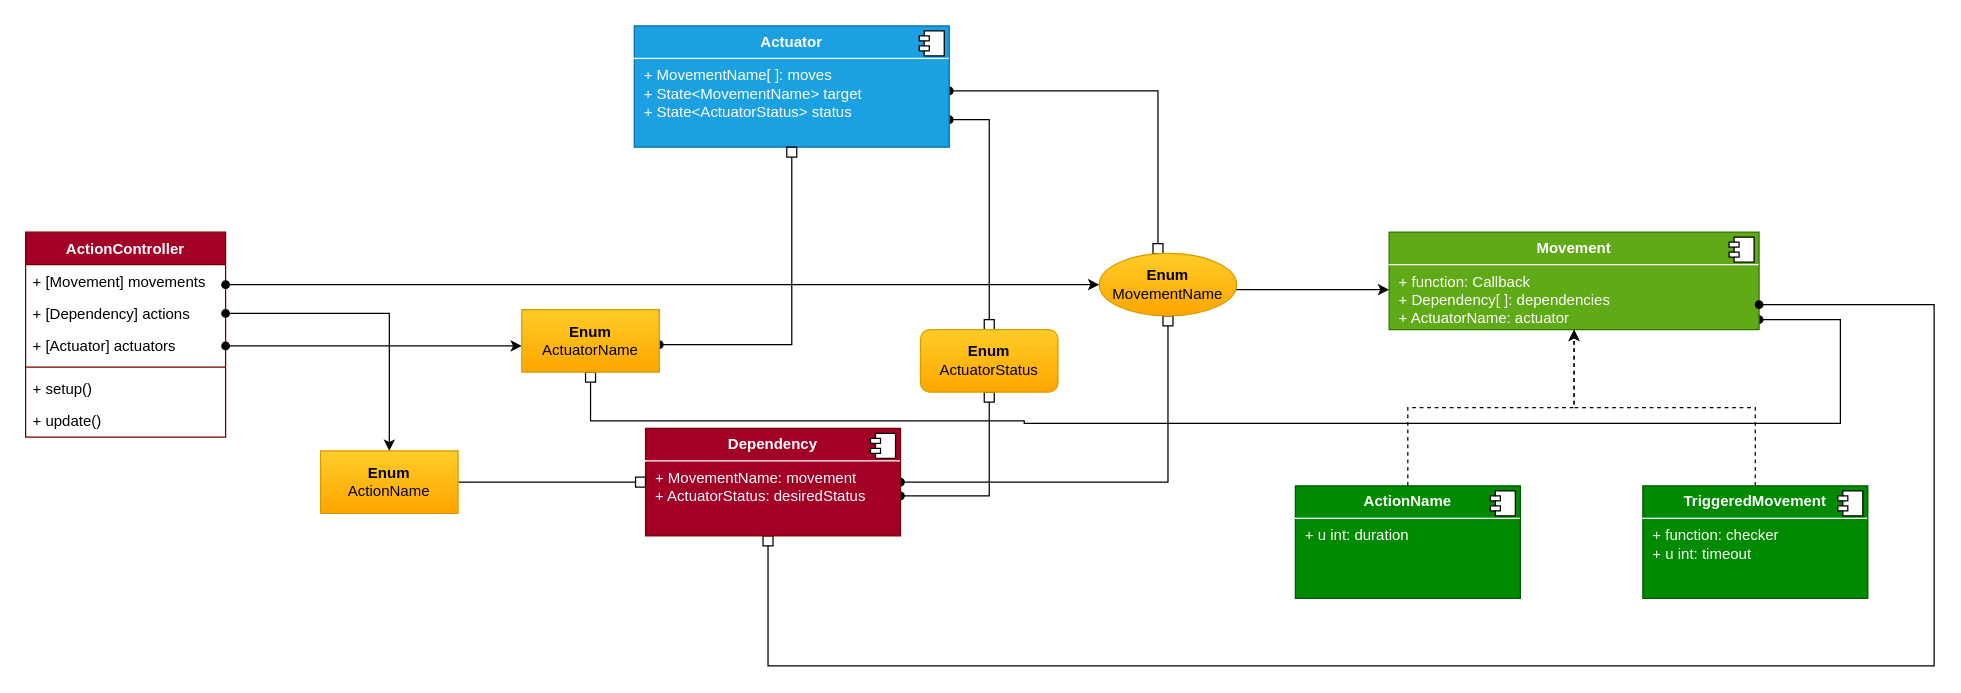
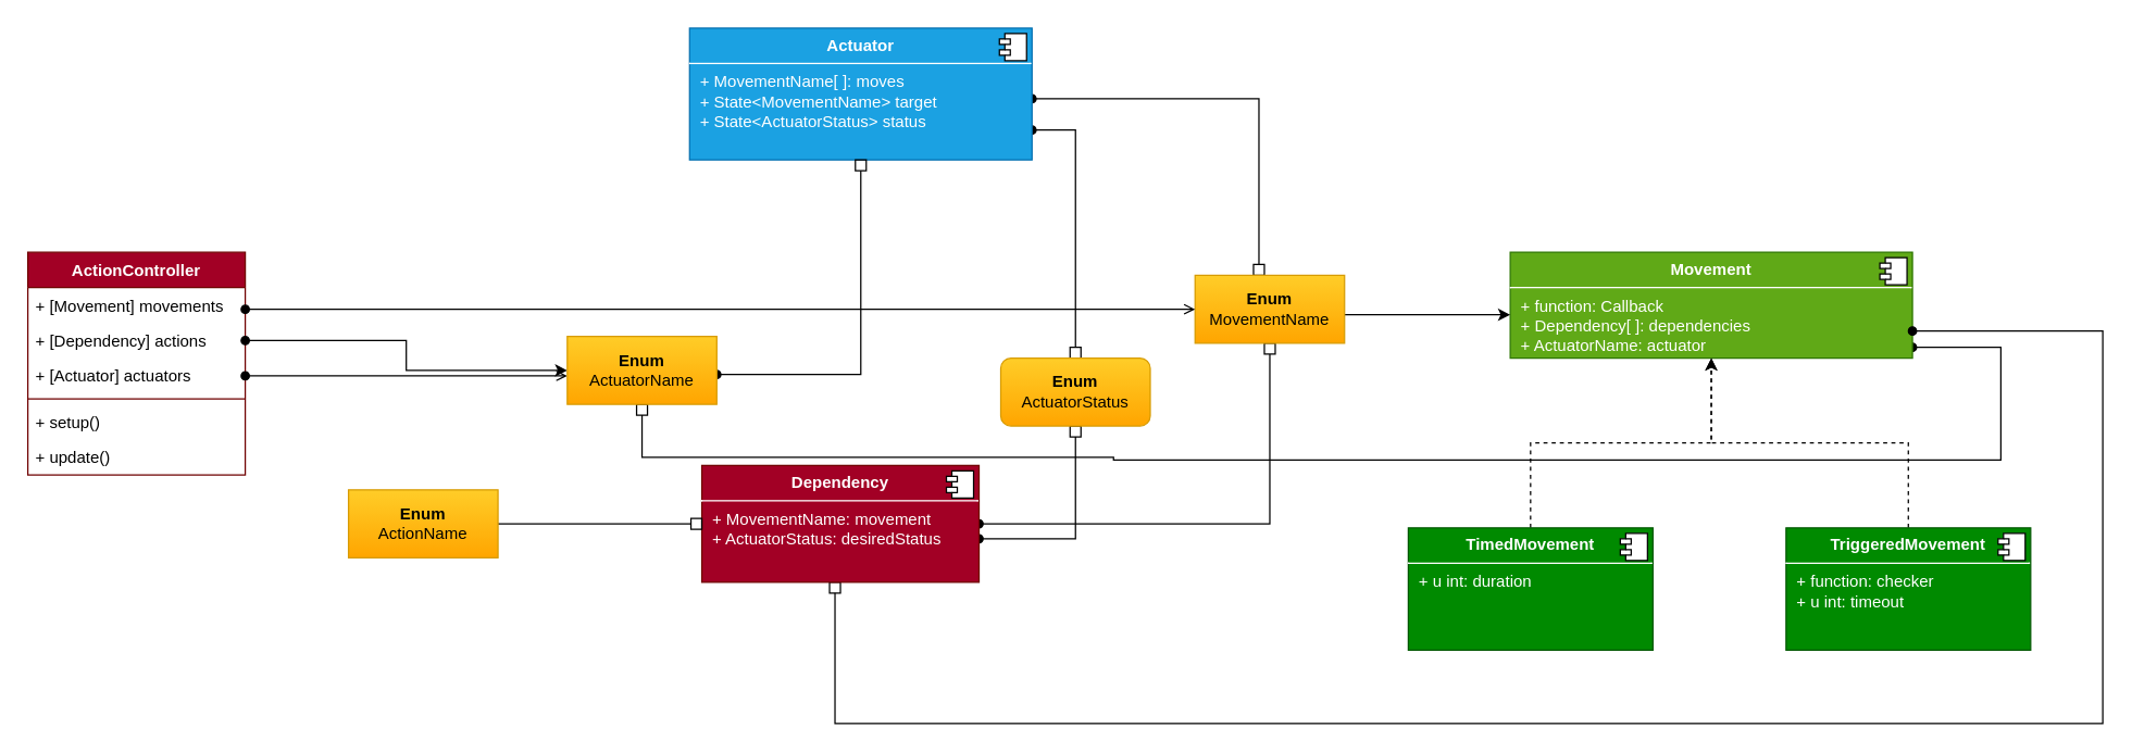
  <mxCell id="0" />
  <mxCell id="1" parent="0" />
  <mxCell id="2" style="edgeStyle=orthogonalEdgeStyle;rounded=0;orthogonalLoop=1;jettySize=auto;html=1;startArrow=oval;startFill=1;endArrow=box;endFill=0;" edge="1" parent="1" source="3" target="36"><mxGeometry relative="1" as="geometry"><Array as="points"><mxPoint x="1472" y="255" /><mxPoint x="1472" y="338" /><mxPoint x="819" y="338" /><mxPoint x="819" y="336" /><mxPoint x="472" y="336" /></Array></mxGeometry></mxCell>
  <mxCell id="3" value="&lt;p style=&quot;margin:0px;margin-top:6px;text-align:center;&quot;&gt;&lt;b&gt;Movement&lt;/b&gt;&lt;/p&gt;&lt;hr size=&quot;1&quot; style=&quot;border-style:solid;&quot;&gt;&lt;p style=&quot;margin:0px;margin-left:8px;&quot;&gt;+ function: Callback&lt;/p&gt;&lt;p style=&quot;margin:0px;margin-left:8px;&quot;&gt;+ Dependency[ ]: dependencies&lt;/p&gt;&lt;p style=&quot;margin:0px;margin-left:8px;&quot;&gt;+ ActuatorName: actuator&lt;/p&gt;" style="align=left;overflow=fill;html=1;dropTarget=0;whiteSpace=wrap;fillColor=#60a917;fontColor=#ffffff;strokeColor=#2D7600;" parent="1" vertex="1"><mxGeometry x="1110.94" y="185" width="296" height="78" as="geometry" /></mxCell>
  <mxCell id="4" value="" style="shape=component;jettyWidth=8;jettyHeight=4;" parent="3" vertex="1"><mxGeometry x="1" width="20" height="20" relative="1" as="geometry"><mxPoint x="-24" y="4" as="offset" /></mxGeometry></mxCell>
  <mxCell id="5" style="edgeStyle=orthogonalEdgeStyle;rounded=0;orthogonalLoop=1;jettySize=auto;html=1;dashed=1;" parent="1" source="6" target="3" edge="1"><mxGeometry relative="1" as="geometry" /></mxCell>
- <mxCell id="6" value="&lt;p style=&quot;margin:0px;margin-top:6px;text-align:center;&quot;&gt;&lt;b&gt;&lt;font style=&quot;color: rgb(255, 255, 255);&quot;&gt;ActionName&lt;/font&gt;&lt;/b&gt;&lt;/p&gt;&lt;hr size=&quot;1&quot; style=&quot;border-style:solid;&quot;&gt;&lt;p style=&quot;margin:0px;margin-left:8px;&quot;&gt;&lt;span style=&quot;background-color: transparent;&quot;&gt;&lt;font style=&quot;color: rgb(255, 255, 255);&quot;&gt;+ u int: duration&lt;/font&gt;&lt;/span&gt;&lt;/p&gt;" style="align=left;overflow=fill;html=1;dropTarget=0;whiteSpace=wrap;fillColor=#008a00;fontColor=#ffffff;strokeColor=#005700;" parent="1" vertex="1"><mxGeometry x="1035.94" y="388" width="180" height="90" as="geometry" /></mxCell>
+ <mxCell id="6" value="&lt;p style=&quot;margin:0px;margin-top:6px;text-align:center;&quot;&gt;&lt;b&gt;&lt;font style=&quot;color: rgb(255, 255, 255);&quot;&gt;TimedMovement&lt;/font&gt;&lt;/b&gt;&lt;/p&gt;&lt;hr size=&quot;1&quot; style=&quot;border-style:solid;&quot;&gt;&lt;p style=&quot;margin:0px;margin-left:8px;&quot;&gt;&lt;span style=&quot;background-color: transparent;&quot;&gt;&lt;font style=&quot;color: rgb(255, 255, 255);&quot;&gt;+ u int: duration&lt;/font&gt;&lt;/span&gt;&lt;/p&gt;" style="align=left;overflow=fill;html=1;dropTarget=0;whiteSpace=wrap;fillColor=#008a00;fontColor=#ffffff;strokeColor=#005700;" parent="1" vertex="1"><mxGeometry x="1035.94" y="388" width="180" height="90" as="geometry" /></mxCell>
  <mxCell id="7" value="" style="shape=component;jettyWidth=8;jettyHeight=4;" parent="6" vertex="1"><mxGeometry x="1" width="20" height="20" relative="1" as="geometry"><mxPoint x="-24" y="4" as="offset" /></mxGeometry></mxCell>
  <mxCell id="8" style="edgeStyle=orthogonalEdgeStyle;rounded=0;orthogonalLoop=1;jettySize=auto;html=1;dashed=1;" parent="1" source="9" target="3" edge="1"><mxGeometry relative="1" as="geometry" /></mxCell>
  <mxCell id="9" value="&lt;p style=&quot;margin:0px;margin-top:6px;text-align:center;&quot;&gt;&lt;b&gt;TriggeredMovement&lt;/b&gt;&lt;/p&gt;&lt;hr size=&quot;1&quot; style=&quot;border-style:solid;&quot;&gt;&lt;p style=&quot;margin:0px;margin-left:8px;&quot;&gt;+ function: checker&lt;/p&gt;&lt;p style=&quot;margin:0px;margin-left:8px;&quot;&gt;+ u int: timeout&lt;/p&gt;" style="align=left;overflow=fill;html=1;dropTarget=0;whiteSpace=wrap;fillColor=#008a00;fontColor=#ffffff;strokeColor=#005700;" parent="1" vertex="1"><mxGeometry x="1313.94" y="388" width="180" height="90" as="geometry" /></mxCell>
  <mxCell id="10" value="" style="shape=component;jettyWidth=8;jettyHeight=4;" parent="9" vertex="1"><mxGeometry x="1" width="20" height="20" relative="1" as="geometry"><mxPoint x="-24" y="4" as="offset" /></mxGeometry></mxCell>
  <mxCell id="11" value="ActionController" style="swimlane;fontStyle=1;align=center;verticalAlign=top;childLayout=stackLayout;horizontal=1;startSize=26;horizontalStack=0;resizeParent=1;resizeParentMax=0;resizeLast=0;collapsible=1;marginBottom=0;whiteSpace=wrap;html=1;fillColor=#a20025;strokeColor=#6F0000;fontColor=#ffffff;" vertex="1" parent="1"><mxGeometry x="20" y="185" width="160" height="164" as="geometry" /></mxCell>
  <mxCell id="12" value="+ [Movement] movements" style="text;strokeColor=none;fillColor=none;align=left;verticalAlign=top;spacingLeft=4;spacingRight=4;overflow=hidden;rotatable=0;points=[[0,0.5],[1,0.5]];portConstraint=eastwest;whiteSpace=wrap;html=1;" vertex="1" parent="11"><mxGeometry y="26" width="160" height="26" as="geometry" /></mxCell>
  <mxCell id="13" value="+ [Dependency] actions" style="text;strokeColor=none;fillColor=none;align=left;verticalAlign=top;spacingLeft=4;spacingRight=4;overflow=hidden;rotatable=0;points=[[0,0.5],[1,0.5]];portConstraint=eastwest;whiteSpace=wrap;html=1;" vertex="1" parent="11"><mxGeometry y="52" width="160" height="26" as="geometry" /></mxCell>
  <mxCell id="14" value="+ [Actuator] actuators" style="text;strokeColor=none;fillColor=none;align=left;verticalAlign=top;spacingLeft=4;spacingRight=4;overflow=hidden;rotatable=0;points=[[0,0.5],[1,0.5]];portConstraint=eastwest;whiteSpace=wrap;html=1;" vertex="1" parent="11"><mxGeometry y="78" width="160" height="26" as="geometry" /></mxCell>
  <mxCell id="15" value="" style="line;strokeWidth=1;fillColor=none;align=left;verticalAlign=middle;spacingTop=-1;spacingLeft=3;spacingRight=3;rotatable=0;labelPosition=right;points=[];portConstraint=eastwest;strokeColor=inherit;" vertex="1" parent="11"><mxGeometry y="104" width="160" height="8" as="geometry" /></mxCell>
  <mxCell id="16" value="+ setup()" style="text;strokeColor=none;fillColor=none;align=left;verticalAlign=top;spacingLeft=4;spacingRight=4;overflow=hidden;rotatable=0;points=[[0,0.5],[1,0.5]];portConstraint=eastwest;whiteSpace=wrap;html=1;" vertex="1" parent="11"><mxGeometry y="112" width="160" height="26" as="geometry" /></mxCell>
  <mxCell id="17" value="+ update()" style="text;strokeColor=none;fillColor=none;align=left;verticalAlign=top;spacingLeft=4;spacingRight=4;overflow=hidden;rotatable=0;points=[[0,0.5],[1,0.5]];portConstraint=eastwest;whiteSpace=wrap;html=1;" vertex="1" parent="11"><mxGeometry y="138" width="160" height="26" as="geometry" /></mxCell>
  <mxCell id="18" style="edgeStyle=orthogonalEdgeStyle;rounded=0;orthogonalLoop=1;jettySize=auto;html=1;endArrow=box;endFill=0;startArrow=oval;startFill=1;" edge="1" parent="1" source="20" target="30"><mxGeometry relative="1" as="geometry"><Array as="points"><mxPoint x="926" y="72" /></Array></mxGeometry></mxCell>
  <mxCell id="19" style="edgeStyle=orthogonalEdgeStyle;rounded=0;orthogonalLoop=1;jettySize=auto;html=1;endArrow=box;endFill=0;startArrow=oval;startFill=1;" edge="1" parent="1" source="20" target="31"><mxGeometry relative="1" as="geometry"><mxPoint x="777" y="123" as="sourcePoint" /><Array as="points"><mxPoint x="791" y="95" /></Array></mxGeometry></mxCell>
  <mxCell id="20" value="&lt;p style=&quot;margin:0px;margin-top:6px;text-align:center;&quot;&gt;&lt;b&gt;&lt;font style=&quot;color: rgb(255, 255, 255);&quot;&gt;Actuator&lt;/font&gt;&lt;/b&gt;&lt;/p&gt;&lt;hr size=&quot;1&quot; style=&quot;border-style:solid;&quot;&gt;&lt;p style=&quot;margin:0px;margin-left:8px;&quot;&gt;&lt;font style=&quot;color: rgb(255, 255, 255);&quot;&gt;+ MovementName[ ]: moves&lt;/font&gt;&lt;/p&gt;&lt;p style=&quot;margin: 0px 0px 0px 8px;&quot;&gt;&lt;font style=&quot;color: rgb(255, 255, 255);&quot;&gt;+&amp;nbsp;&lt;span style=&quot;background-color: transparent;&quot;&gt;State&amp;lt;MovementName&amp;gt; target&lt;/span&gt;&lt;/font&gt;&lt;/p&gt;&lt;p style=&quot;margin:0px;margin-left:8px;&quot;&gt;&lt;font style=&quot;color: rgb(255, 255, 255);&quot;&gt;&lt;/font&gt;&lt;/p&gt;&lt;p style=&quot;margin: 0px 0px 0px 8px;&quot;&gt;&lt;font style=&quot;color: rgb(255, 255, 255);&quot;&gt;+ State&amp;lt;ActuatorStatus&amp;gt; status&lt;/font&gt;&lt;/p&gt;&lt;p style=&quot;margin:0px;margin-left:8px;&quot;&gt;&lt;span style=&quot;color: rgba(0, 0, 0, 0); font-family: monospace; font-size: 0px; text-wrap-mode: nowrap;&quot;&gt;%3CmxGraphModel%3E%3Croot%3E%3CmxCell%20id%3D%220%22%2F%3E%3CmxCell%20id%3D%221%22%20parent%3D%220%22%2F%3E%3CmxCell%20id%3D%222%22%20value%3D%22ActuatorsController%22%20style%3D%22swimlane%3BfontStyle%3D1%3Balign%3Dcenter%3BverticalAlign%3Dtop%3BchildLayout%3DstackLayout%3Bhorizontal%3D1%3BstartSize%3D26%3BhorizontalStack%3D0%3BresizeParent%3D1%3BresizeParentMax%3D0%3BresizeLast%3D0%3Bcollapsible%3D1%3BmarginBottom%3D0%3BwhiteSpace%3Dwrap%3Bhtml%3D1%3BfillColor%3D%236a00ff%3BstrokeColor%3D%233700CC%3BfontColor%3D%23ffffff%3B%22%20vertex%3D%221%22%20parent%3D%221%22%3E%3CmxGeometry%20x%3D%22-423%22%20y%3D%22-70%22%20width%3D%22160%22%20height%3D%22138%22%20as%3D%22geometry%22%2F%3E%3C%2FmxCell%3E%3CmxCell%20id%3D%223%22%20value%3D%22%2B%20(Actuator%3A%20actuator...)%22%20style%3D%22text%3BstrokeColor%3Dnone%3BfillColor%3Dnone%3Balign%3Dleft%3BverticalAlign%3Dtop%3BspacingLeft%3D4%3BspacingRight%3D4%3Boverflow%3Dhidden%3Brotatable%3D0%3Bpoints%3D%5B%5B0%2C0.5%5D%2C%5B1%2C0.5%5D%5D%3BportConstraint%3Deastwest%3BwhiteSpace%3Dwrap%3Bhtml%3D1%3B%22%20vertex%3D%221%22%20parent%3D%222%22%3E%3CmxGeometry%20y%3D%2226%22%20width%3D%22160%22%20height%3D%2226%22%20as%3D%22geometry%22%2F%3E%3C%2FmxCell%3E%3CmxCell%20id%3D%224%22%20value%3D%22%22%20style%3D%22line%3BstrokeWidth%3D1%3BfillColor%3Dnone%3Balign%3Dleft%3BverticalAlign%3Dmiddle%3BspacingTop%3D-1%3BspacingLeft%3D3%3BspacingRight%3D3%3Brotatable%3D0%3BlabelPosition%3Dright%3Bpoints%3D%5B%5D%3BportConstraint%3Deastwest%3BstrokeColor%3Dinherit%3B%22%20vertex%3D%221%22%20parent%3D%222%22%3E%3CmxGeometry%20y%3D%2252%22%20width%3D%22160%22%20height%3D%228%22%20as%3D%22geometry%22%2F%3E%3C%2FmxCell%3E%3CmxCell%20id%3D%225%22%20value%3D%22%2B%20setup()%22%20style%3D%22text%3BstrokeColor%3Dnone%3BfillColor%3Dnone%3Balign%3Dleft%3BverticalAlign%3Dtop%3BspacingLeft%3D4%3BspacingRight%3D4%3Boverflow%3Dhidden%3Brotatable%3D0%3Bpoints%3D%5B%5B0%2C0.5%5D%2C%5B1%2C0.5%5D%5D%3BportConstraint%3Deastwest%3BwhiteSpace%3Dwrap%3Bhtml%3D1%3B%22%20vertex%3D%221%22%20parent%3D%222%22%3E%3CmxGeometry%20y%3D%2260%22%20width%3D%22160%22%20height%3D%2226%22%20as%3D%22geometry%22%2F%3E%3C%2FmxCell%3E%3CmxCell%20id%3D%226%22%20value%3D%22%2B%20update()%22%20style%3D%22text%3BstrokeColor%3Dnone%3BfillColor%3Dnone%3Balign%3Dleft%3BverticalAlign%3Dtop%3BspacingLeft%3D4%3BspacingRight%3D4%3Boverflow%3Dhidden%3Brotatable%3D0%3Bpoints%3D%5B%5B0%2C0.5%5D%2C%5B1%2C0.5%5D%5D%3BportConstraint%3Deastwest%3BwhiteSpace%3Dwrap%3Bhtml%3D1%3B%22%20vertex%3D%221%22%20parent%3D%222%22%3E%3CmxGeometry%20y%3D%2286%22%20width%3D%22160%22%20height%3D%2226%22%20as%3D%22geometry%22%2F%3E%3C%2FmxCell%3E%3CmxCell%20id%3D%227%22%20value%3D%22%2B%20getActuatorFromMov()%22%20style%3D%22text%3BstrokeColor%3Dnone%3BfillColor%3Dnone%3Balign%3Dleft%3BverticalAlign%3Dtop%3BspacingLeft%3D4%3BspacingRight%3D4%3Boverflow%3Dhidden%3Brotatable%3D0%3Bpoints%3D%5B%5B0%2C0.5%5D%2C%5B1%2C0.5%5D%5D%3BportConstraint%3Deastwest%3BwhiteSpace%3Dwrap%3Bhtml%3D1%3B%22%20vertex%3D%221%22%20parent%3D%222%22%3E%3CmxGeometry%20y%3D%22112%22%20width%3D%22160%22%20height%3D%2226%22%20as%3D%22geometry%22%2F%3E%3C%2&lt;/span&gt;&lt;/p&gt;" style="align=left;overflow=fill;html=1;dropTarget=0;whiteSpace=wrap;fillColor=#1ba1e2;fontColor=#ffffff;strokeColor=#006EAF;" vertex="1" parent="1"><mxGeometry x="507" y="20" width="252" height="97" as="geometry" /></mxCell>
  <mxCell id="21" value="" style="shape=component;jettyWidth=8;jettyHeight=4;" vertex="1" parent="20"><mxGeometry x="1" width="20" height="20" relative="1" as="geometry"><mxPoint x="-24" y="4" as="offset" /></mxGeometry></mxCell>
  <mxCell id="22" style="edgeStyle=orthogonalEdgeStyle;rounded=0;orthogonalLoop=1;jettySize=auto;html=1;startArrow=box;startFill=0;endArrow=oval;endFill=1;" edge="1" parent="1" source="25" target="3"><mxGeometry relative="1" as="geometry"><mxPoint x="787.999" y="428" as="sourcePoint" /><Array as="points"><mxPoint x="614" y="532" /><mxPoint x="1547" y="532" /><mxPoint x="1547" y="243" /></Array></mxGeometry></mxCell>
  <mxCell id="23" style="edgeStyle=orthogonalEdgeStyle;rounded=0;orthogonalLoop=1;jettySize=auto;html=1;exitX=1;exitY=0.628;exitDx=0;exitDy=0;exitPerimeter=0;startArrow=oval;startFill=1;endArrow=box;endFill=0;entryX=0.5;entryY=1;entryDx=0;entryDy=0;" edge="1" parent="1" source="25" target="31"><mxGeometry relative="1" as="geometry"><Array as="points"><mxPoint x="791" y="396" /></Array></mxGeometry></mxCell>
  <mxCell id="24" style="edgeStyle=orthogonalEdgeStyle;rounded=0;orthogonalLoop=1;jettySize=auto;html=1;startArrow=oval;startFill=1;endArrow=box;endFill=0;" edge="1" parent="1" source="25" target="30"><mxGeometry relative="1" as="geometry" /></mxCell>
  <mxCell id="25" value="&lt;p style=&quot;margin:0px;margin-top:6px;text-align:center;&quot;&gt;&lt;b&gt;&lt;font style=&quot;color: rgb(255, 255, 255);&quot;&gt;Dependency&lt;/font&gt;&lt;/b&gt;&lt;/p&gt;&lt;hr size=&quot;1&quot; style=&quot;border-style:solid;&quot;&gt;&lt;p style=&quot;margin:0px;margin-left:8px;&quot;&gt;&lt;span style=&quot;background-color: transparent;&quot;&gt;&lt;font style=&quot;color: rgb(255, 255, 255);&quot;&gt;+ MovementName: movement&lt;/font&gt;&lt;/span&gt;&lt;/p&gt;&lt;p style=&quot;margin:0px;margin-left:8px;&quot;&gt;&lt;font style=&quot;color: rgb(255, 255, 255);&quot;&gt;+ ActuatorStatus: desiredStatus&lt;/font&gt;&lt;/p&gt;" style="align=left;overflow=fill;html=1;dropTarget=0;whiteSpace=wrap;fillColor=#a20025;fontColor=#ffffff;strokeColor=#6F0000;" vertex="1" parent="1"><mxGeometry x="516" y="342" width="204" height="86" as="geometry" /></mxCell>
  <mxCell id="26" value="" style="shape=component;jettyWidth=8;jettyHeight=4;" vertex="1" parent="25"><mxGeometry x="1" width="20" height="20" relative="1" as="geometry"><mxPoint x="-24" y="4" as="offset" /></mxGeometry></mxCell>
  <mxCell id="27" style="edgeStyle=orthogonalEdgeStyle;rounded=0;orthogonalLoop=1;jettySize=auto;html=1;exitX=1;exitY=0.5;exitDx=0;exitDy=0;endArrow=box;endFill=0;" edge="1" parent="1" source="28" target="25"><mxGeometry relative="1" as="geometry"><Array as="points" /></mxGeometry></mxCell>
  <mxCell id="28" value="&lt;b&gt;Enum&lt;/b&gt;&lt;br&gt;ActionName" style="html=1;whiteSpace=wrap;fillColor=#ffcd28;strokeColor=#d79b00;gradientColor=#ffa500;" vertex="1" parent="1"><mxGeometry x="256" y="360" width="110" height="50" as="geometry" /></mxCell>
  <mxCell id="29" style="edgeStyle=orthogonalEdgeStyle;rounded=0;orthogonalLoop=1;jettySize=auto;html=1;" edge="1" parent="1" source="30" target="3"><mxGeometry relative="1" as="geometry"><Array as="points"><mxPoint x="1077" y="231" /><mxPoint x="1077" y="231" /></Array></mxGeometry></mxCell>
- <mxCell id="30" value="&lt;b&gt;Enum &lt;/b&gt;MovementName" style="ellipse;html=1;whiteSpace=wrap;fillColor=#ffcd28;strokeColor=#d79b00;gradientColor=#ffa500;" vertex="1" parent="1"><mxGeometry x="879" y="202" width="110" height="50" as="geometry" /></mxCell>
+ <mxCell id="30" value="&lt;b&gt;Enum &lt;/b&gt;MovementName" style="html=1;whiteSpace=wrap;fillColor=#ffcd28;strokeColor=#d79b00;gradientColor=#ffa500;" vertex="1" parent="1"><mxGeometry x="879" y="202" width="110" height="50" as="geometry" /></mxCell>
  <mxCell id="31" value="&lt;b&gt;Enum&lt;/b&gt;&lt;br&gt;ActuatorStatus" style="html=1;whiteSpace=wrap;fillColor=#ffcd28;strokeColor=#d79b00;gradientColor=#ffa500;rounded=1;" vertex="1" parent="1"><mxGeometry x="736" y="263" width="110" height="50" as="geometry" /></mxCell>
- <mxCell id="32" style="edgeStyle=orthogonalEdgeStyle;rounded=0;orthogonalLoop=1;jettySize=auto;html=1;endArrow=classic;startFill=1;startArrow=oval;endFill=1;" edge="1" parent="1" source="12" target="30"><mxGeometry relative="1" as="geometry"><mxPoint x="217" y="213" as="sourcePoint" /><Array as="points"><mxPoint x="357" y="227" /><mxPoint x="357" y="227" /></Array></mxGeometry></mxCell>
- <mxCell id="33" style="edgeStyle=orthogonalEdgeStyle;rounded=0;orthogonalLoop=1;jettySize=auto;html=1;startArrow=oval;startFill=1;" edge="1" parent="1" source="13" target="28"><mxGeometry relative="1" as="geometry" /></mxCell>
+ <mxCell id="32" style="edgeStyle=orthogonalEdgeStyle;rounded=0;orthogonalLoop=1;jettySize=auto;html=1;endArrow=open;startFill=1;startArrow=oval;endFill=1;" edge="1" parent="1" source="12" target="30"><mxGeometry relative="1" as="geometry"><mxPoint x="217" y="213" as="sourcePoint" /><Array as="points"><mxPoint x="357" y="227" /><mxPoint x="357" y="227" /></Array></mxGeometry></mxCell>
+ <mxCell id="33" style="edgeStyle=orthogonalEdgeStyle;rounded=0;orthogonalLoop=1;jettySize=auto;html=1;startArrow=oval;startFill=1;" edge="1" parent="1" source="13" target="36"><mxGeometry relative="1" as="geometry" /></mxCell>
  <mxCell id="34" style="edgeStyle=orthogonalEdgeStyle;rounded=0;orthogonalLoop=1;jettySize=auto;html=1;startArrow=oval;startFill=1;endArrow=box;endFill=0;" edge="1" parent="1" source="36" target="20"><mxGeometry relative="1" as="geometry"><Array as="points"><mxPoint x="633" y="275" /></Array></mxGeometry></mxCell>
- <mxCell id="35" value="" style="edgeStyle=orthogonalEdgeStyle;rounded=0;orthogonalLoop=1;jettySize=auto;html=1;startArrow=oval;startFill=1;endArrow=classic;endFill=1;" edge="1" parent="1" source="14" target="36"><mxGeometry relative="1" as="geometry"><mxPoint x="180" y="276" as="sourcePoint" /><mxPoint x="633" y="117" as="targetPoint" /><Array as="points"><mxPoint x="351" y="276" /><mxPoint x="351" y="276" /></Array></mxGeometry></mxCell>
+ <mxCell id="35" value="" style="edgeStyle=orthogonalEdgeStyle;rounded=0;orthogonalLoop=1;jettySize=auto;html=1;startArrow=oval;startFill=1;endArrow=open;endFill=1;" edge="1" parent="1" source="14" target="36"><mxGeometry relative="1" as="geometry"><mxPoint x="180" y="276" as="sourcePoint" /><mxPoint x="633" y="117" as="targetPoint" /><Array as="points"><mxPoint x="351" y="276" /><mxPoint x="351" y="276" /></Array></mxGeometry></mxCell>
  <mxCell id="36" value="&lt;b&gt;Enum &lt;/b&gt;ActuatorName" style="html=1;whiteSpace=wrap;fillColor=#ffcd28;strokeColor=#d79b00;gradientColor=#ffa500;" vertex="1" parent="1"><mxGeometry x="417" y="247" width="110" height="50" as="geometry" /></mxCell>
